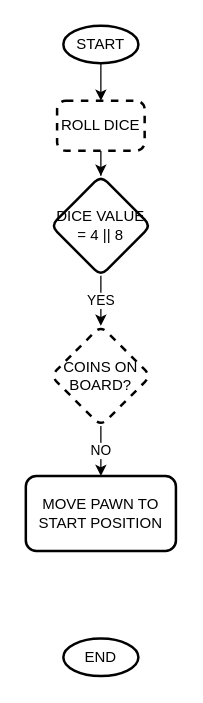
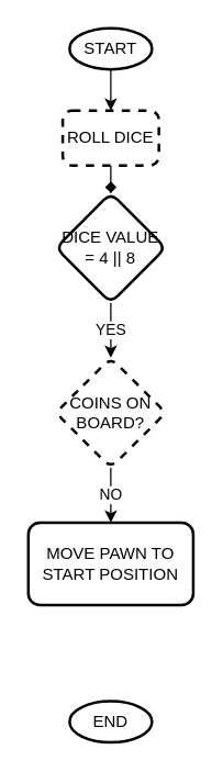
  <mxCell id="0" />
  <mxCell id="1" parent="0" />
  <mxCell id="2" value="" style="edgeStyle=orthogonalEdgeStyle;rounded=0;orthogonalLoop=1;jettySize=auto;html=1;" edge="1" parent="1" source="3" target="6"><mxGeometry relative="1" as="geometry" /></mxCell>
  <mxCell id="3" value="START" style="strokeWidth=2;html=1;shape=mxgraph.flowchart.start_1;whiteSpace=wrap;" vertex="1" parent="1"><mxGeometry x="50" y="20" width="60" height="30" as="geometry" /></mxCell>
  <mxCell id="4" value="END" style="strokeWidth=2;html=1;shape=mxgraph.flowchart.start_1;whiteSpace=wrap;" vertex="1" parent="1"><mxGeometry x="50" y="510" width="60" height="30" as="geometry" /></mxCell>
- <mxCell id="5" value="" style="edgeStyle=orthogonalEdgeStyle;rounded=0;orthogonalLoop=1;jettySize=auto;html=1;" edge="1" parent="1" source="6" target="8"><mxGeometry relative="1" as="geometry" /></mxCell>
+ <mxCell id="5" value="" style="edgeStyle=orthogonalEdgeStyle;rounded=0;orthogonalLoop=1;jettySize=auto;html=1;endArrow=diamond;" edge="1" parent="1" source="6" target="8"><mxGeometry relative="1" as="geometry" /></mxCell>
  <mxCell id="6" value="ROLL DICE" style="rounded=1;whiteSpace=wrap;html=1;absoluteArcSize=1;arcSize=14;strokeWidth=2;dashed=1;" vertex="1" parent="1"><mxGeometry x="45" y="80" width="70" height="40" as="geometry" /></mxCell>
  <mxCell id="7" value="YES" style="edgeStyle=orthogonalEdgeStyle;rounded=0;orthogonalLoop=1;jettySize=auto;html=1;" edge="1" parent="1" source="8" target="11"><mxGeometry relative="1" as="geometry" /></mxCell>
  <mxCell id="8" value="DICE VALUE = 4 || 8" style="rhombus;whiteSpace=wrap;html=1;rounded=1;strokeWidth=2;arcSize=14;" vertex="1" parent="1"><mxGeometry x="40" y="140" width="80" height="80" as="geometry" /></mxCell>
  <mxCell id="9" value="MOVE PAWN TO START POSITION" style="whiteSpace=wrap;html=1;rounded=1;strokeWidth=2;arcSize=14;" vertex="1" parent="1"><mxGeometry x="20" y="380" width="120" height="60" as="geometry" /></mxCell>
  <mxCell id="10" value="NO" style="edgeStyle=orthogonalEdgeStyle;rounded=0;orthogonalLoop=1;jettySize=auto;html=1;" edge="1" parent="1" source="11" target="9"><mxGeometry relative="1" as="geometry" /></mxCell>
  <mxCell id="11" value="COINS ON BOARD?" style="rhombus;whiteSpace=wrap;html=1;rounded=1;strokeWidth=2;arcSize=14;dashed=1;" vertex="1" parent="1"><mxGeometry x="40" y="260" width="80" height="80" as="geometry" /></mxCell>
